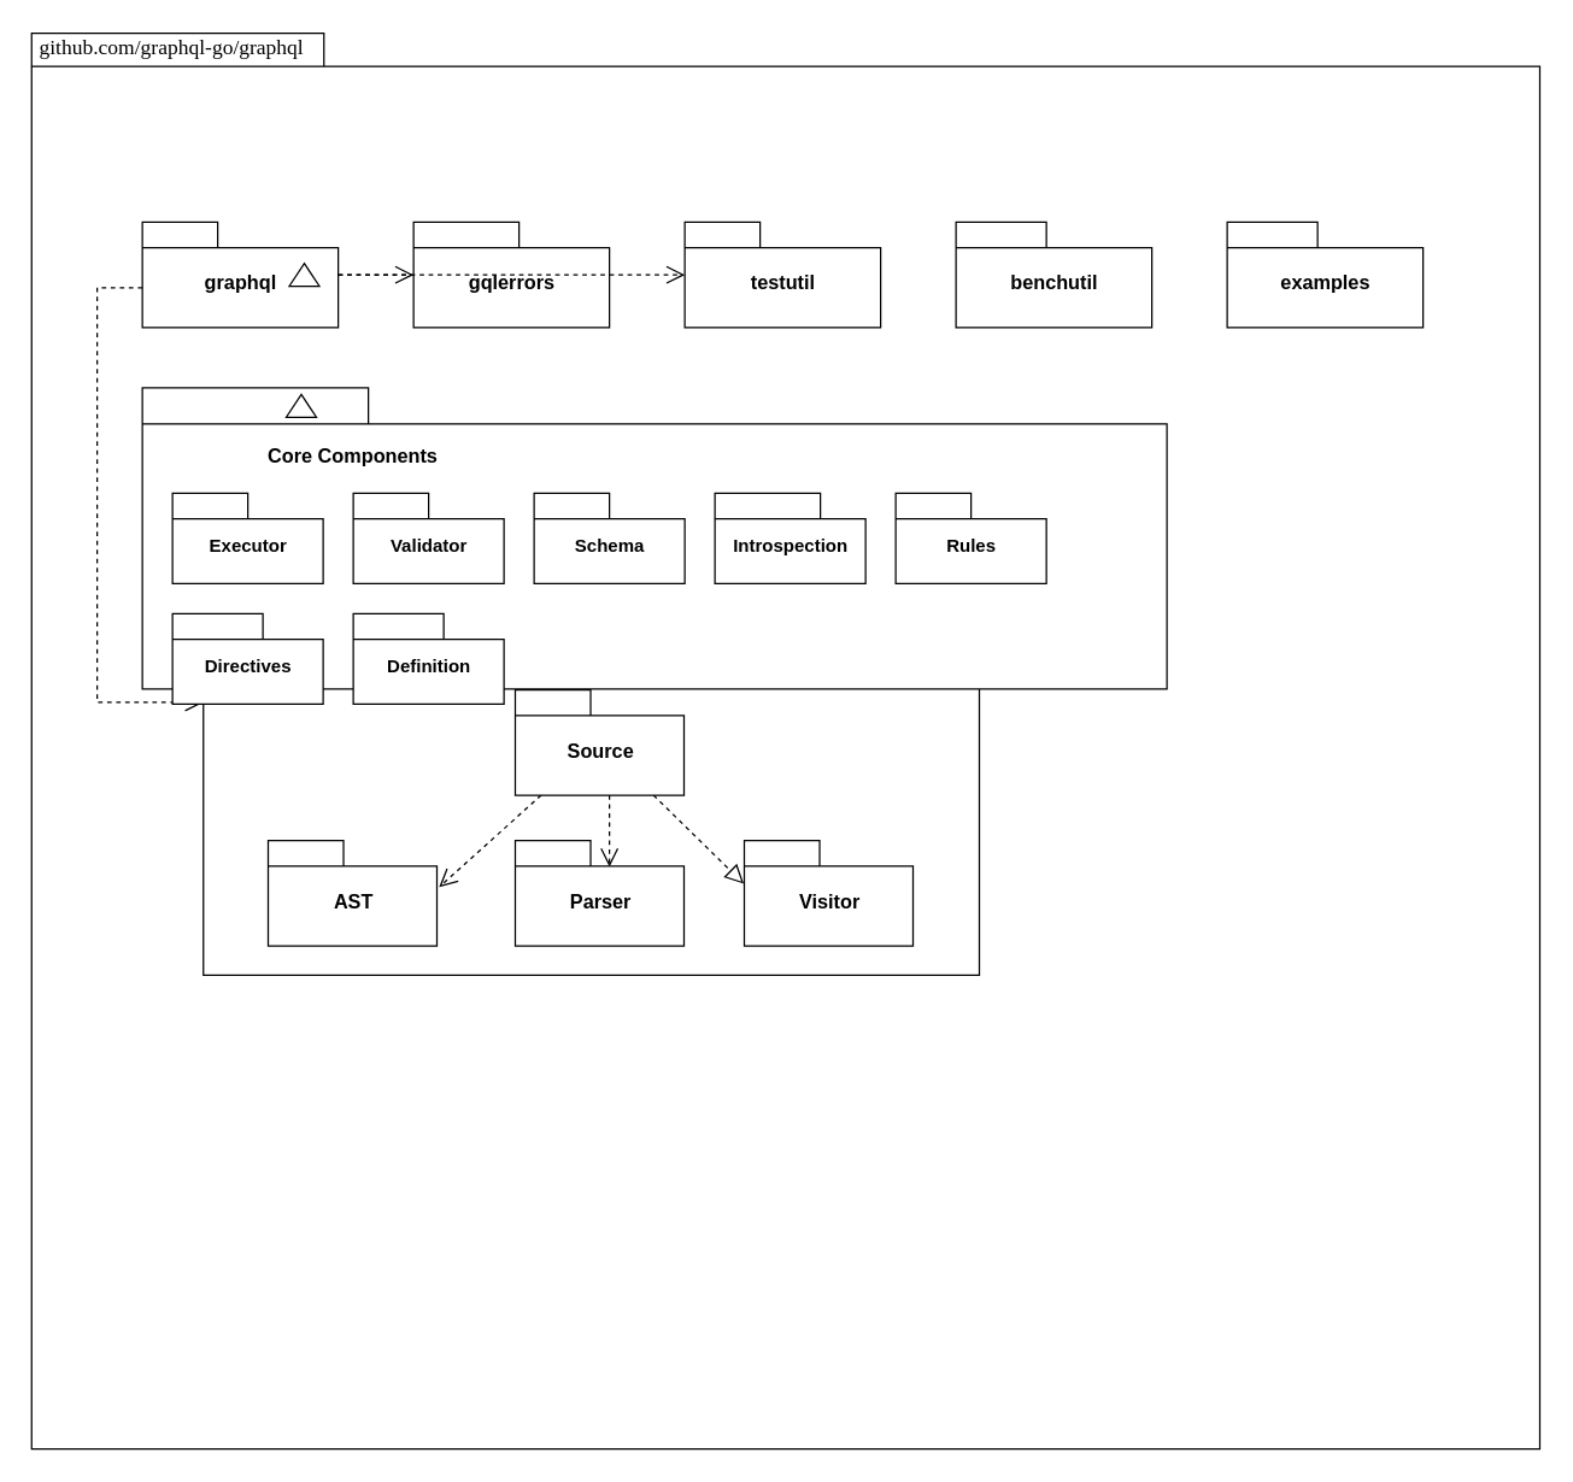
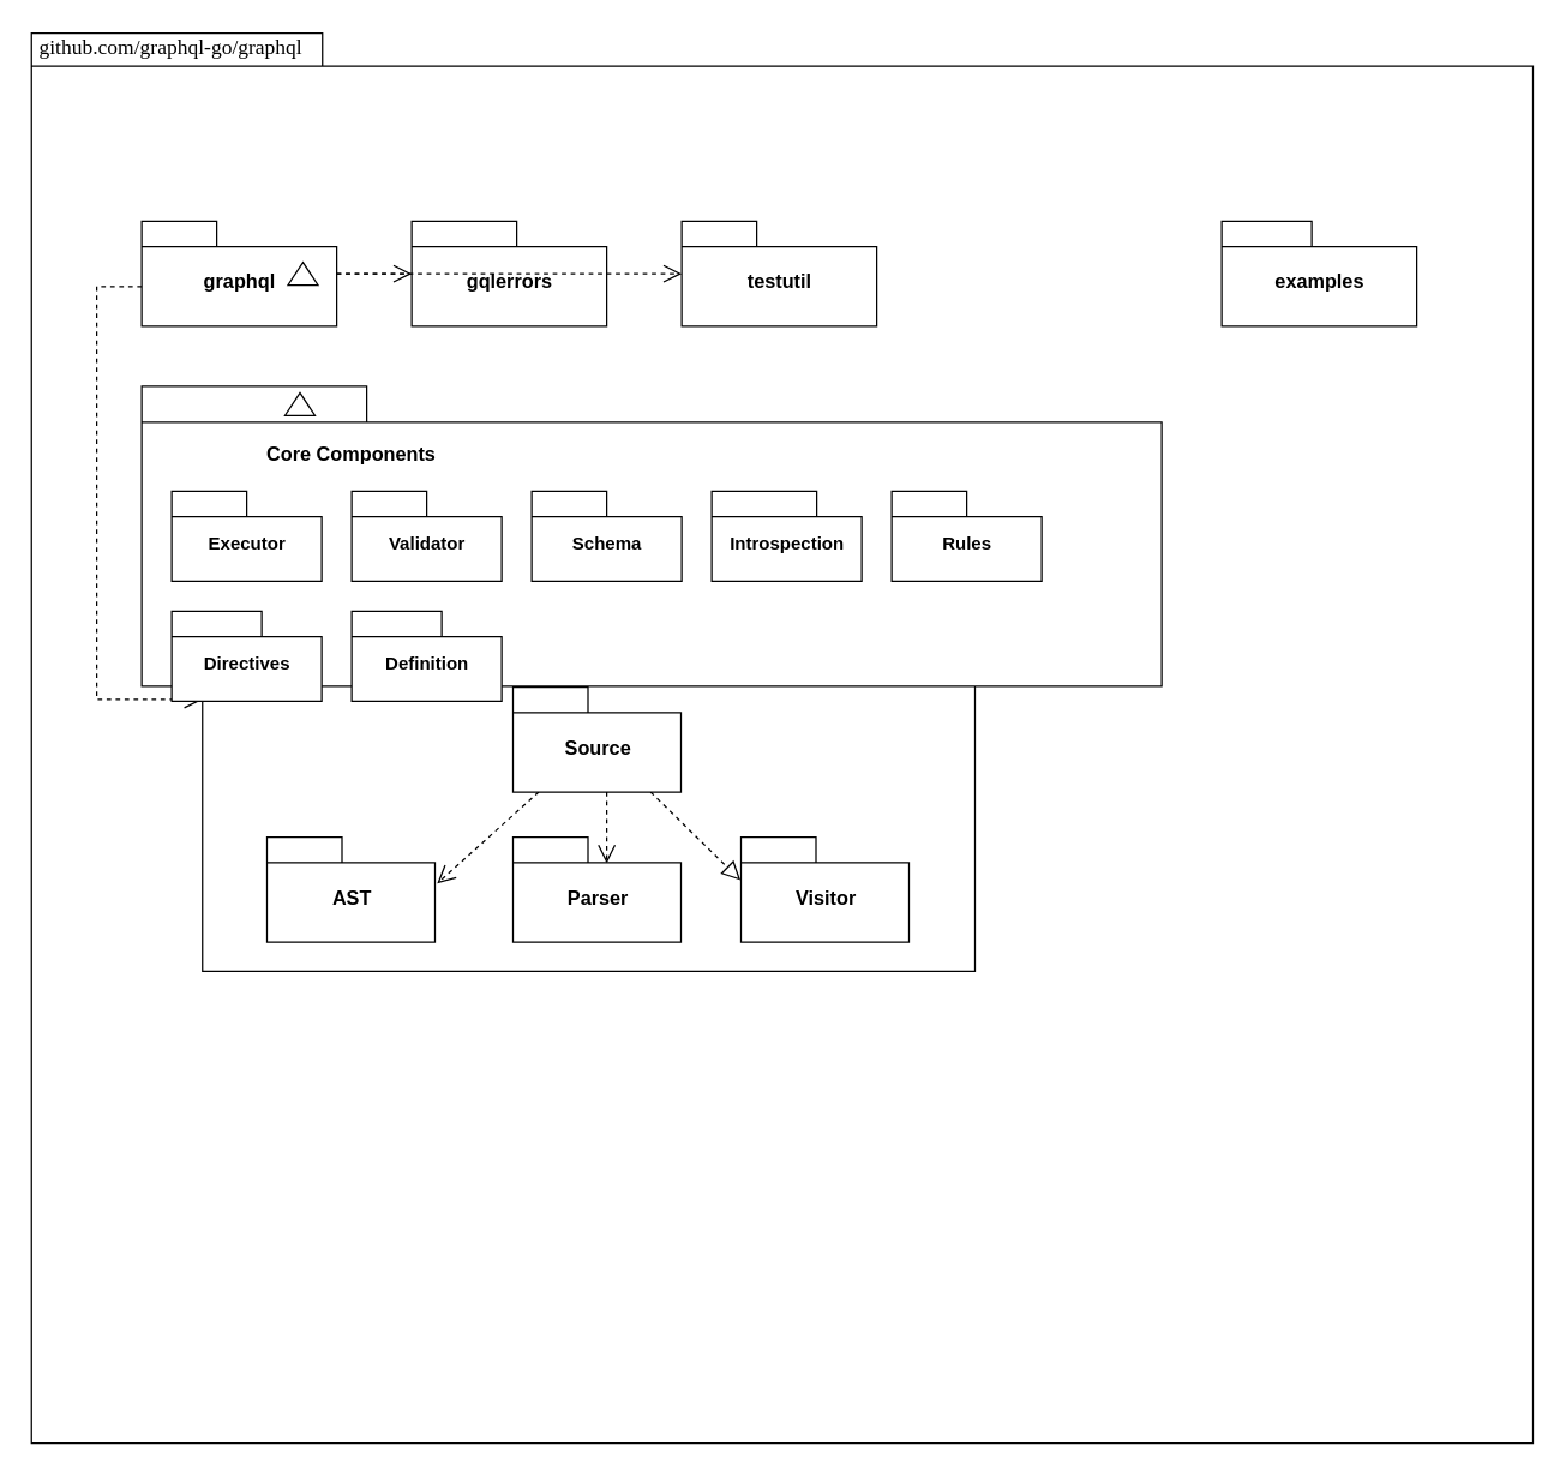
  <mxCell id="0" />
  <mxCell id="1" parent="0" />
  <mxCell id="2" value="" style="shape=folder;fontStyle=1;spacingTop=10;tabWidth=194;tabHeight=22;tabPosition=left;html=1;rounded=0;shadow=0;comic=0;labelBackgroundColor=none;strokeWidth=1;fillColor=none;fontFamily=Verdana;fontSize=10;align=center;" parent="1" vertex="1"><mxGeometry x="20.5" y="21.5" width="1001" height="940" as="geometry" /></mxCell>
  <mxCell id="3" value="" style="group" parent="1" vertex="1" connectable="0"><mxGeometry x="94" y="147" width="130" height="70" as="geometry" /></mxCell>
  <mxCell id="4" value="&lt;font face=&quot;Helvetica&quot; style=&quot;font-size: 13px;&quot;&gt;graphql&lt;/font&gt;" style="shape=folder;fontStyle=1;spacingTop=10;tabWidth=50;tabHeight=17;tabPosition=left;html=1;rounded=0;shadow=0;comic=0;labelBackgroundColor=none;strokeWidth=1;fontFamily=Verdana;fontSize=10;align=center;" parent="3" vertex="1"><mxGeometry width="130" height="70" as="geometry" /></mxCell>
  <mxCell id="5" value="" style="triangle;whiteSpace=wrap;html=1;rounded=0;shadow=0;comic=0;labelBackgroundColor=none;strokeWidth=1;fontFamily=Verdana;fontSize=10;align=center;rotation=-90;" parent="3" vertex="1"><mxGeometry x="100" y="25" width="15" height="20" as="geometry" /></mxCell>
  <mxCell id="6" value="" style="shape=folder;fontStyle=1;spacingTop=10;tabWidth=123;tabHeight=24;tabPosition=left;html=1;rounded=0;shadow=0;comic=0;labelBackgroundColor=none;strokeColor=#000000;strokeWidth=1;fillColor=#ffffff;fontFamily=Verdana;fontSize=10;fontColor=#000000;align=center;" parent="1" vertex="1"><mxGeometry x="134.5" y="381.5" width="515" height="265.5" as="geometry" /></mxCell>
  <mxCell id="7" style="edgeStyle=elbowEdgeStyle;rounded=0;html=1;entryX=0.559;entryY=0.251;entryPerimeter=0;dashed=1;labelBackgroundColor=none;startFill=0;endArrow=open;endFill=0;endSize=10;fontFamily=Verdana;fontSize=10;" parent="1" source="10" target="12" edge="1"><mxGeometry relative="1" as="geometry" /></mxCell>
  <mxCell id="8" style="edgeStyle=none;rounded=0;html=1;dashed=1;labelBackgroundColor=none;startFill=0;endArrow=block;endFill=0;endSize=10;fontFamily=Verdana;fontSize=10;entryX=-0.003;entryY=0.411;entryPerimeter=0;" parent="1" source="10" target="13" edge="1"><mxGeometry relative="1" as="geometry" /></mxCell>
  <mxCell id="9" style="edgeStyle=none;rounded=0;html=1;dashed=1;labelBackgroundColor=none;startFill=0;endArrow=open;endFill=0;endSize=10;fontFamily=Verdana;fontSize=10;entryX=1.013;entryY=0.444;entryPerimeter=0;" parent="1" source="10" target="11" edge="1"><mxGeometry relative="1" as="geometry" /></mxCell>
  <mxCell id="10" value="Source" style="shape=folder;fontStyle=1;spacingTop=10;tabWidth=50;tabHeight=17;tabPosition=left;html=1;rounded=0;shadow=0;comic=0;labelBackgroundColor=none;strokeColor=#000000;strokeWidth=1;fillColor=#ffffff;fontFamily=Helvetica;fontSize=13;fontColor=#000000;align=center;" parent="1" vertex="1"><mxGeometry x="341.5" y="457.5" width="112" height="70" as="geometry" /></mxCell>
  <mxCell id="11" value="AST" style="shape=folder;fontStyle=1;spacingTop=10;tabWidth=50;tabHeight=17;tabPosition=left;html=1;rounded=0;shadow=0;comic=0;labelBackgroundColor=none;strokeColor=#000000;strokeWidth=1;fillColor=#ffffff;fontFamily=Helvetica;fontSize=13;fontColor=#000000;align=center;" parent="1" vertex="1"><mxGeometry x="177.5" y="557.5" width="112" height="70" as="geometry" /></mxCell>
  <mxCell id="12" value="Parser" style="shape=folder;fontStyle=1;spacingTop=10;tabWidth=50;tabHeight=17;tabPosition=left;html=1;rounded=0;shadow=0;comic=0;labelBackgroundColor=none;strokeColor=#000000;strokeWidth=1;fillColor=#ffffff;fontFamily=Helvetica;fontSize=13;fontColor=#000000;align=center;" parent="1" vertex="1"><mxGeometry x="341.5" y="557.5" width="112" height="70" as="geometry" /></mxCell>
  <mxCell id="13" value="Visitor" style="shape=folder;fontStyle=1;spacingTop=10;tabWidth=50;tabHeight=17;tabPosition=left;html=1;rounded=0;shadow=0;comic=0;labelBackgroundColor=none;strokeColor=#000000;strokeWidth=1;fillColor=#ffffff;fontFamily=Helvetica;fontSize=13;fontColor=#000000;align=center;" parent="1" vertex="1"><mxGeometry x="493.5" y="557.5" width="112" height="70" as="geometry" /></mxCell>
  <mxCell id="14" value="" style="triangle;whiteSpace=wrap;html=1;rounded=0;shadow=0;comic=0;labelBackgroundColor=none;strokeColor=#000000;strokeWidth=1;fillColor=#ffffff;fontFamily=Verdana;fontSize=10;fontColor=#000000;align=center;rotation=-90;" parent="1" vertex="1"><mxGeometry x="232.5" y="383.5" width="15" height="20" as="geometry" /></mxCell>
  <mxCell id="15" style="rounded=0;html=1;dashed=1;labelBackgroundColor=none;startFill=0;endArrow=open;endFill=0;endSize=10;fontFamily=Verdana;fontSize=10;edgeStyle=elbowEdgeStyle;exitX=0;exitY=0;exitDx=0;exitDy=43.5;exitPerimeter=0;entryX=0;entryY=0;entryDx=0;entryDy=84.375;entryPerimeter=0;" parent="1" source="4" target="6" edge="1"><mxGeometry relative="1" as="geometry"><mxPoint x="181" y="190.5" as="sourcePoint" /><mxPoint x="321.02" y="403.005" as="targetPoint" /><Array as="points"><mxPoint x="64" y="327" /></Array></mxGeometry></mxCell>
  <mxCell id="16" value="github.com/graphql-go/graphql" style="text;html=1;align=left;verticalAlign=top;spacingTop=-4;fontSize=14;fontFamily=Verdana;fontStyle=0" parent="1" vertex="1"><mxGeometry x="23.5" y="20.5" width="130" height="20" as="geometry" /></mxCell>
  <mxCell id="17" value="Package: Language" style="text;html=1;align=center;verticalAlign=middle;whiteSpace=wrap;rounded=0;fontStyle=1;fontSize=13;fontFamily=Helvetica;" vertex="1" parent="1"><mxGeometry x="327" y="412" width="140" height="30" as="geometry" /></mxCell>
  <mxCell id="18" value="gqlerrors" style="shape=folder;fontStyle=1;spacingTop=10;tabWidth=70;tabHeight=17;tabPosition=left;html=1;rounded=0;shadow=0;comic=0;labelBackgroundColor=none;strokeColor=#000000;strokeWidth=1;fillColor=#ffffff;fontFamily=Helvetica;fontSize=13;fontColor=#000000;align=center;" vertex="1" parent="1"><mxGeometry x="274" y="147" width="130" height="70" as="geometry" /></mxCell>
  <mxCell id="19" value="testutil" style="shape=folder;fontStyle=1;spacingTop=10;tabWidth=50;tabHeight=17;tabPosition=left;html=1;rounded=0;shadow=0;comic=0;labelBackgroundColor=none;strokeColor=#000000;strokeWidth=1;fillColor=#ffffff;fontFamily=Helvetica;fontSize=13;fontColor=#000000;align=center;" vertex="1" parent="1"><mxGeometry x="454" y="147" width="130" height="70" as="geometry" /></mxCell>
- <mxCell id="20" value="benchutil" style="shape=folder;fontStyle=1;spacingTop=10;tabWidth=60;tabHeight=17;tabPosition=left;html=1;rounded=0;shadow=0;comic=0;labelBackgroundColor=none;strokeColor=#000000;strokeWidth=1;fillColor=#ffffff;fontFamily=Helvetica;fontSize=13;fontColor=#000000;align=center;" vertex="1" parent="1"><mxGeometry x="634" y="147" width="130" height="70" as="geometry" /></mxCell>
  <mxCell id="21" value="examples" style="shape=folder;fontStyle=1;spacingTop=10;tabWidth=60;tabHeight=17;tabPosition=left;html=1;rounded=0;shadow=0;comic=0;labelBackgroundColor=none;strokeColor=#000000;strokeWidth=1;fillColor=#ffffff;fontFamily=Helvetica;fontSize=13;fontColor=#000000;align=center;" vertex="1" parent="1"><mxGeometry x="814" y="147" width="130" height="70" as="geometry" /></mxCell>
  <mxCell id="22" value="" style="shape=folder;fontStyle=1;spacingTop=10;tabWidth=150;tabHeight=24;tabPosition=left;html=1;rounded=0;shadow=0;comic=0;labelBackgroundColor=none;strokeColor=#000000;strokeWidth=1;fillColor=#ffffff;fontFamily=Verdana;fontSize=10;fontColor=#000000;align=center;" vertex="1" parent="1"><mxGeometry x="94" y="257" width="680" height="200" as="geometry" /></mxCell>
  <mxCell id="23" value="Core Components" style="text;html=1;align=center;verticalAlign=middle;whiteSpace=wrap;rounded=0;fontStyle=1;fontSize=13;fontFamily=Helvetica;" vertex="1" parent="1"><mxGeometry x="164" y="287" width="140" height="30" as="geometry" /></mxCell>
  <mxCell id="24" value="Executor" style="shape=folder;fontStyle=1;spacingTop=10;tabWidth=50;tabHeight=17;tabPosition=left;html=1;rounded=0;shadow=0;comic=0;labelBackgroundColor=none;strokeColor=#000000;strokeWidth=1;fillColor=#ffffff;fontFamily=Helvetica;fontSize=12;fontColor=#000000;align=center;" vertex="1" parent="1"><mxGeometry x="114" y="327" width="100" height="60" as="geometry" /></mxCell>
  <mxCell id="25" value="Validator" style="shape=folder;fontStyle=1;spacingTop=10;tabWidth=50;tabHeight=17;tabPosition=left;html=1;rounded=0;shadow=0;comic=0;labelBackgroundColor=none;strokeColor=#000000;strokeWidth=1;fillColor=#ffffff;fontFamily=Helvetica;fontSize=12;fontColor=#000000;align=center;" vertex="1" parent="1"><mxGeometry x="234" y="327" width="100" height="60" as="geometry" /></mxCell>
  <mxCell id="26" value="Schema" style="shape=folder;fontStyle=1;spacingTop=10;tabWidth=50;tabHeight=17;tabPosition=left;html=1;rounded=0;shadow=0;comic=0;labelBackgroundColor=none;strokeColor=#000000;strokeWidth=1;fillColor=#ffffff;fontFamily=Helvetica;fontSize=12;fontColor=#000000;align=center;" vertex="1" parent="1"><mxGeometry x="354" y="327" width="100" height="60" as="geometry" /></mxCell>
  <mxCell id="27" value="Introspection" style="shape=folder;fontStyle=1;spacingTop=10;tabWidth=70;tabHeight=17;tabPosition=left;html=1;rounded=0;shadow=0;comic=0;labelBackgroundColor=none;strokeColor=#000000;strokeWidth=1;fillColor=#ffffff;fontFamily=Helvetica;fontSize=12;fontColor=#000000;align=center;" vertex="1" parent="1"><mxGeometry x="474" y="327" width="100" height="60" as="geometry" /></mxCell>
  <mxCell id="28" value="Rules" style="shape=folder;fontStyle=1;spacingTop=10;tabWidth=50;tabHeight=17;tabPosition=left;html=1;rounded=0;shadow=0;comic=0;labelBackgroundColor=none;strokeColor=#000000;strokeWidth=1;fillColor=#ffffff;fontFamily=Helvetica;fontSize=12;fontColor=#000000;align=center;" vertex="1" parent="1"><mxGeometry x="594" y="327" width="100" height="60" as="geometry" /></mxCell>
  <mxCell id="29" value="Directives" style="shape=folder;fontStyle=1;spacingTop=10;tabWidth=60;tabHeight=17;tabPosition=left;html=1;rounded=0;shadow=0;comic=0;labelBackgroundColor=none;strokeColor=#000000;strokeWidth=1;fillColor=#ffffff;fontFamily=Helvetica;fontSize=12;fontColor=#000000;align=center;" vertex="1" parent="1"><mxGeometry x="114" y="407" width="100" height="60" as="geometry" /></mxCell>
  <mxCell id="30" value="Definition" style="shape=folder;fontStyle=1;spacingTop=10;tabWidth=60;tabHeight=17;tabPosition=left;html=1;rounded=0;shadow=0;comic=0;labelBackgroundColor=none;strokeColor=#000000;strokeWidth=1;fillColor=#ffffff;fontFamily=Helvetica;fontSize=12;fontColor=#000000;align=center;" vertex="1" parent="1"><mxGeometry x="234" y="407" width="100" height="60" as="geometry" /></mxCell>
  <mxCell id="31" style="edgeStyle=orthogonalEdgeStyle;rounded=0;html=1;dashed=1;labelBackgroundColor=none;startFill=0;endArrow=open;endFill=0;endSize=10;fontFamily=Verdana;fontSize=10;" edge="1" parent="1" source="4" target="18"><mxGeometry relative="1" as="geometry" /></mxCell>
  <mxCell id="32" style="edgeStyle=orthogonalEdgeStyle;rounded=0;html=1;dashed=1;labelBackgroundColor=none;startFill=0;endArrow=open;endFill=0;endSize=10;fontFamily=Verdana;fontSize=10;" edge="1" parent="1" source="4" target="19"><mxGeometry relative="1" as="geometry" /></mxCell>
  <mxCell id="33" value="" style="triangle;whiteSpace=wrap;html=1;rounded=0;shadow=0;comic=0;labelBackgroundColor=none;strokeColor=#000000;strokeWidth=1;fillColor=#ffffff;fontFamily=Verdana;fontSize=10;fontColor=#000000;align=center;rotation=-90;" vertex="1" parent="1"><mxGeometry x="192" y="259" width="15" height="20" as="geometry" /></mxCell>
